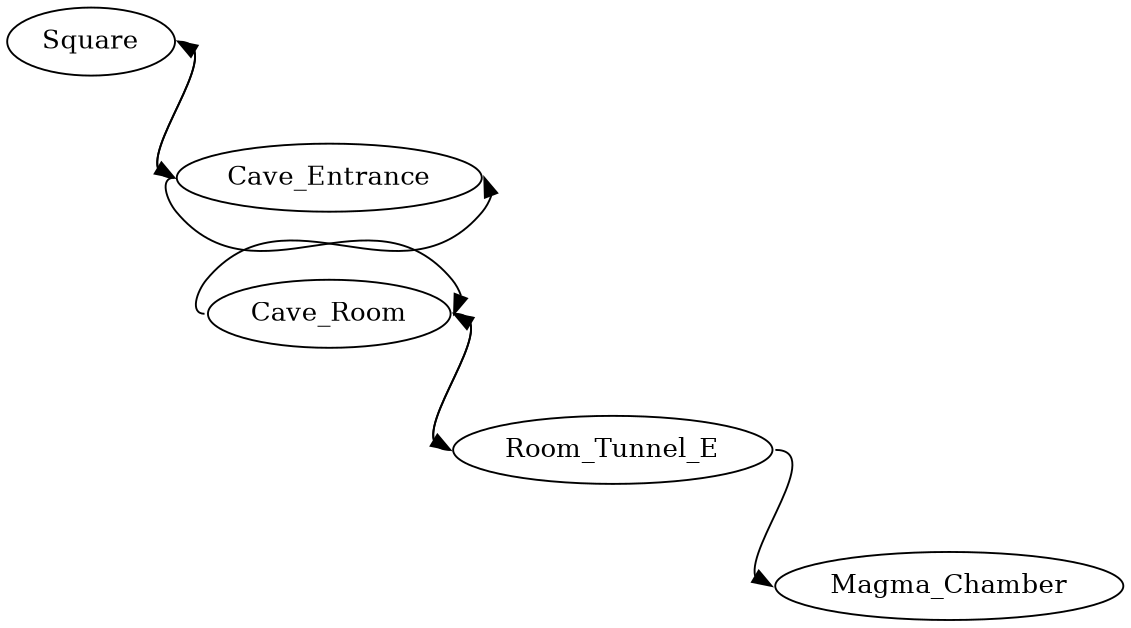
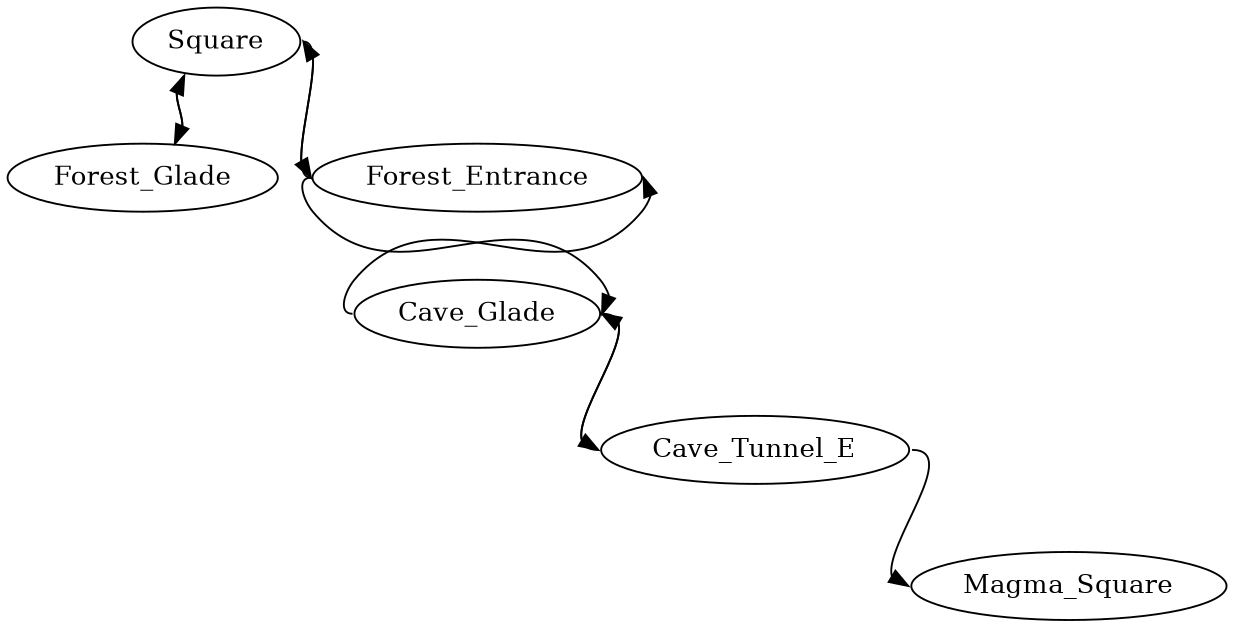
  digraph {
    edge [headport=e tailport=w]
    n1 [label=Square]
-   Cave_Entrance
-   Cave_Room
-   Cave_Tunnel_E [label=Room_Tunnel_E]
-   Magma_Chamber
+   Forest_Glade
+   Cave_Entrance [label=Forest_Entrance]
+   Cave_Room [label=Cave_Glade]
+   Cave_Tunnel_E
+   Magma_Chamber [label=Magma_Square]
+   n1 -> Forest_Glade [headport=ne tailport=sw]
    n1 -> Cave_Entrance [headport=w tailport=e]
+   Forest_Glade -> n1 [headport=sw tailport=ne]
    Cave_Entrance -> n1
    Cave_Entrance -> Cave_Room
    Cave_Room -> Cave_Entrance
    Cave_Room -> Cave_Tunnel_E [headport=w tailport=e]
    Cave_Tunnel_E -> Cave_Room
    Cave_Tunnel_E -> Magma_Chamber [headport=w tailport=e]
  }
